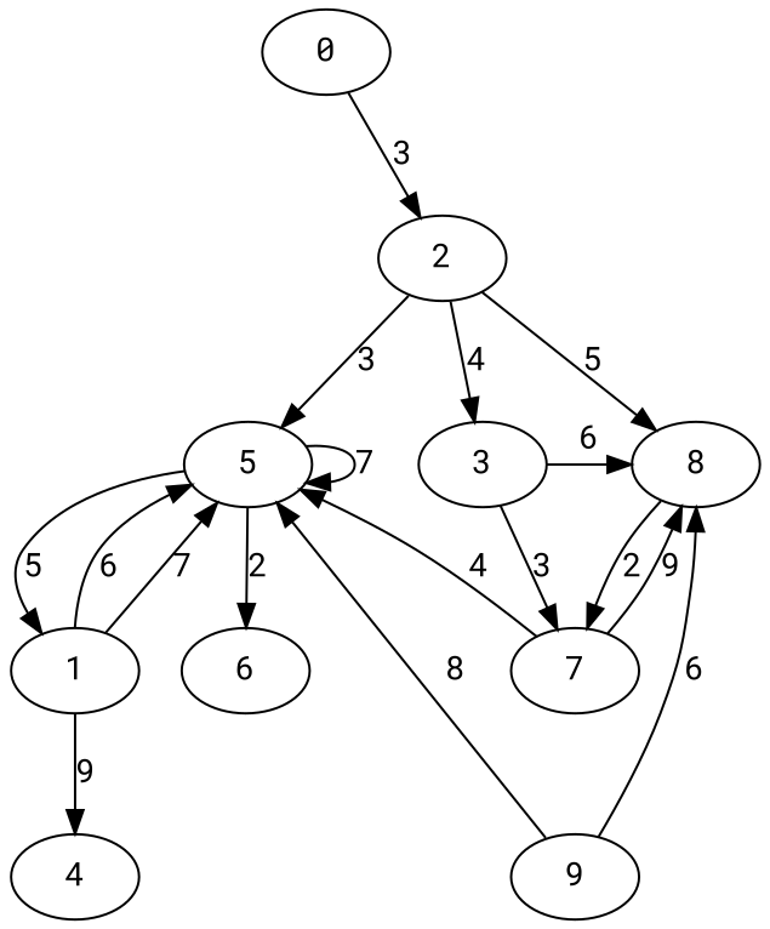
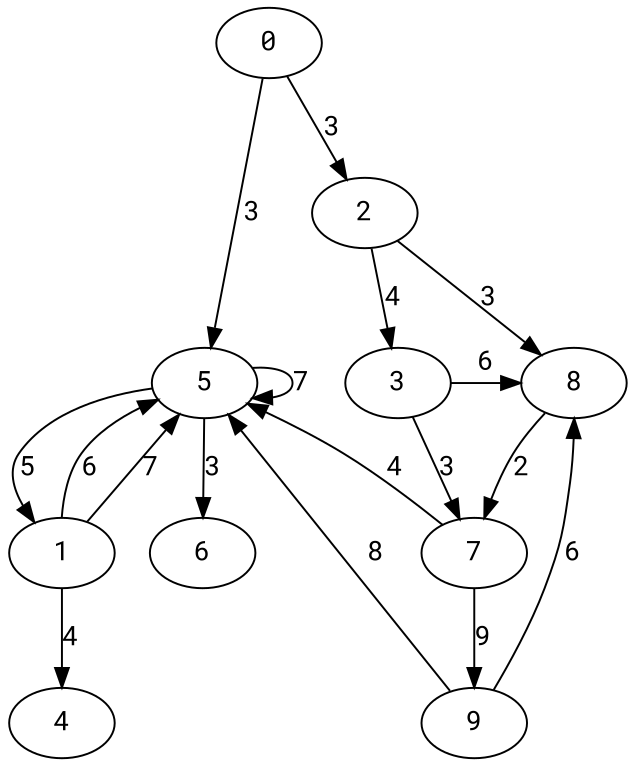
  digraph {
    fontname="Roboto Mono"
    rankdir=TB
    ranksep=equally
    node [fontname="Roboto Mono"]
    edge [fontname="Roboto Mono"]
    0
    2
    5
    3
    8
    9
    1
    6
    7
    4
    subgraph sub_1 {
      rank=same
      0
    }
    subgraph sub_2 {
      rank=same
      2
    }
    subgraph sub_3 {
      rank=same
      5
      3
      8
    }
    subgraph sub_4 {
      rank=same
      9
    }
    subgraph sub_5 {
      rank=same
      1
      6
      7
    }
    subgraph sub_6 {
      rank=same
      4
    }
    subgraph sub_7 {
      rank=same
    }
    subgraph sub_8 {
      rank=same
    }
    0 -> 2 [label=3]
-   2 -> 5 [label=3]
+   0 -> 5 [label=3]
    2 -> 3 [label=4]
-   2 -> 8 [label=5]
+   2 -> 8 [label=3]
    5 -> 5 [label=7]
    5 -> 1 [label=5]
-   5 -> 6 [label=2]
+   5 -> 6 [label=3]
    3 -> 8 [label=6]
    3 -> 7 [label=3]
    8 -> 7 [label=2]
    9 -> 5 [label=8]
    9 -> 8 [label=6]
    1 -> 5 [label=6]
    1 -> 5 [label=7]
-   1 -> 4 [label=9]
+   1 -> 4 [label=4]
    7 -> 5 [label=4]
-   7 -> 8 [label=9]
+   7 -> 9 [label=9]
  }
